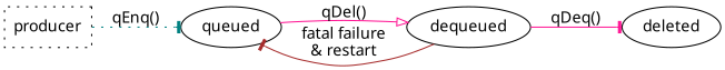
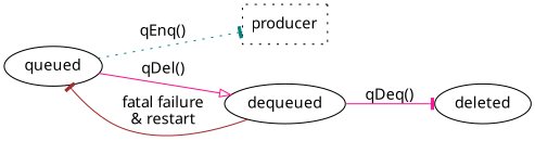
  digraph {
    fontname="Noto Sans"
    rankdir=LR
    node [fontname="Noto Sans"]
    edge [arrowhead=tee color=deeppink fontname="Noto Sans"]
    n1 [label=producer shape=box style=dotted]
    n2 [label=queued]
    n3 [label=dequeued]
    n4 [label=deleted]
-   n1 -> n2 [color=teal label="qEnq()" style=dotted]
+   n2 -> n1 [color=teal label="qEnq()" style=dotted]
    n2 -> n3 [arrowhead=onormal label="qDel()"]
    n3 -> n2 [color=brown label="fatal failure\n& restart"]
    n3 -> n4 [label="qDeq()"]
  }
